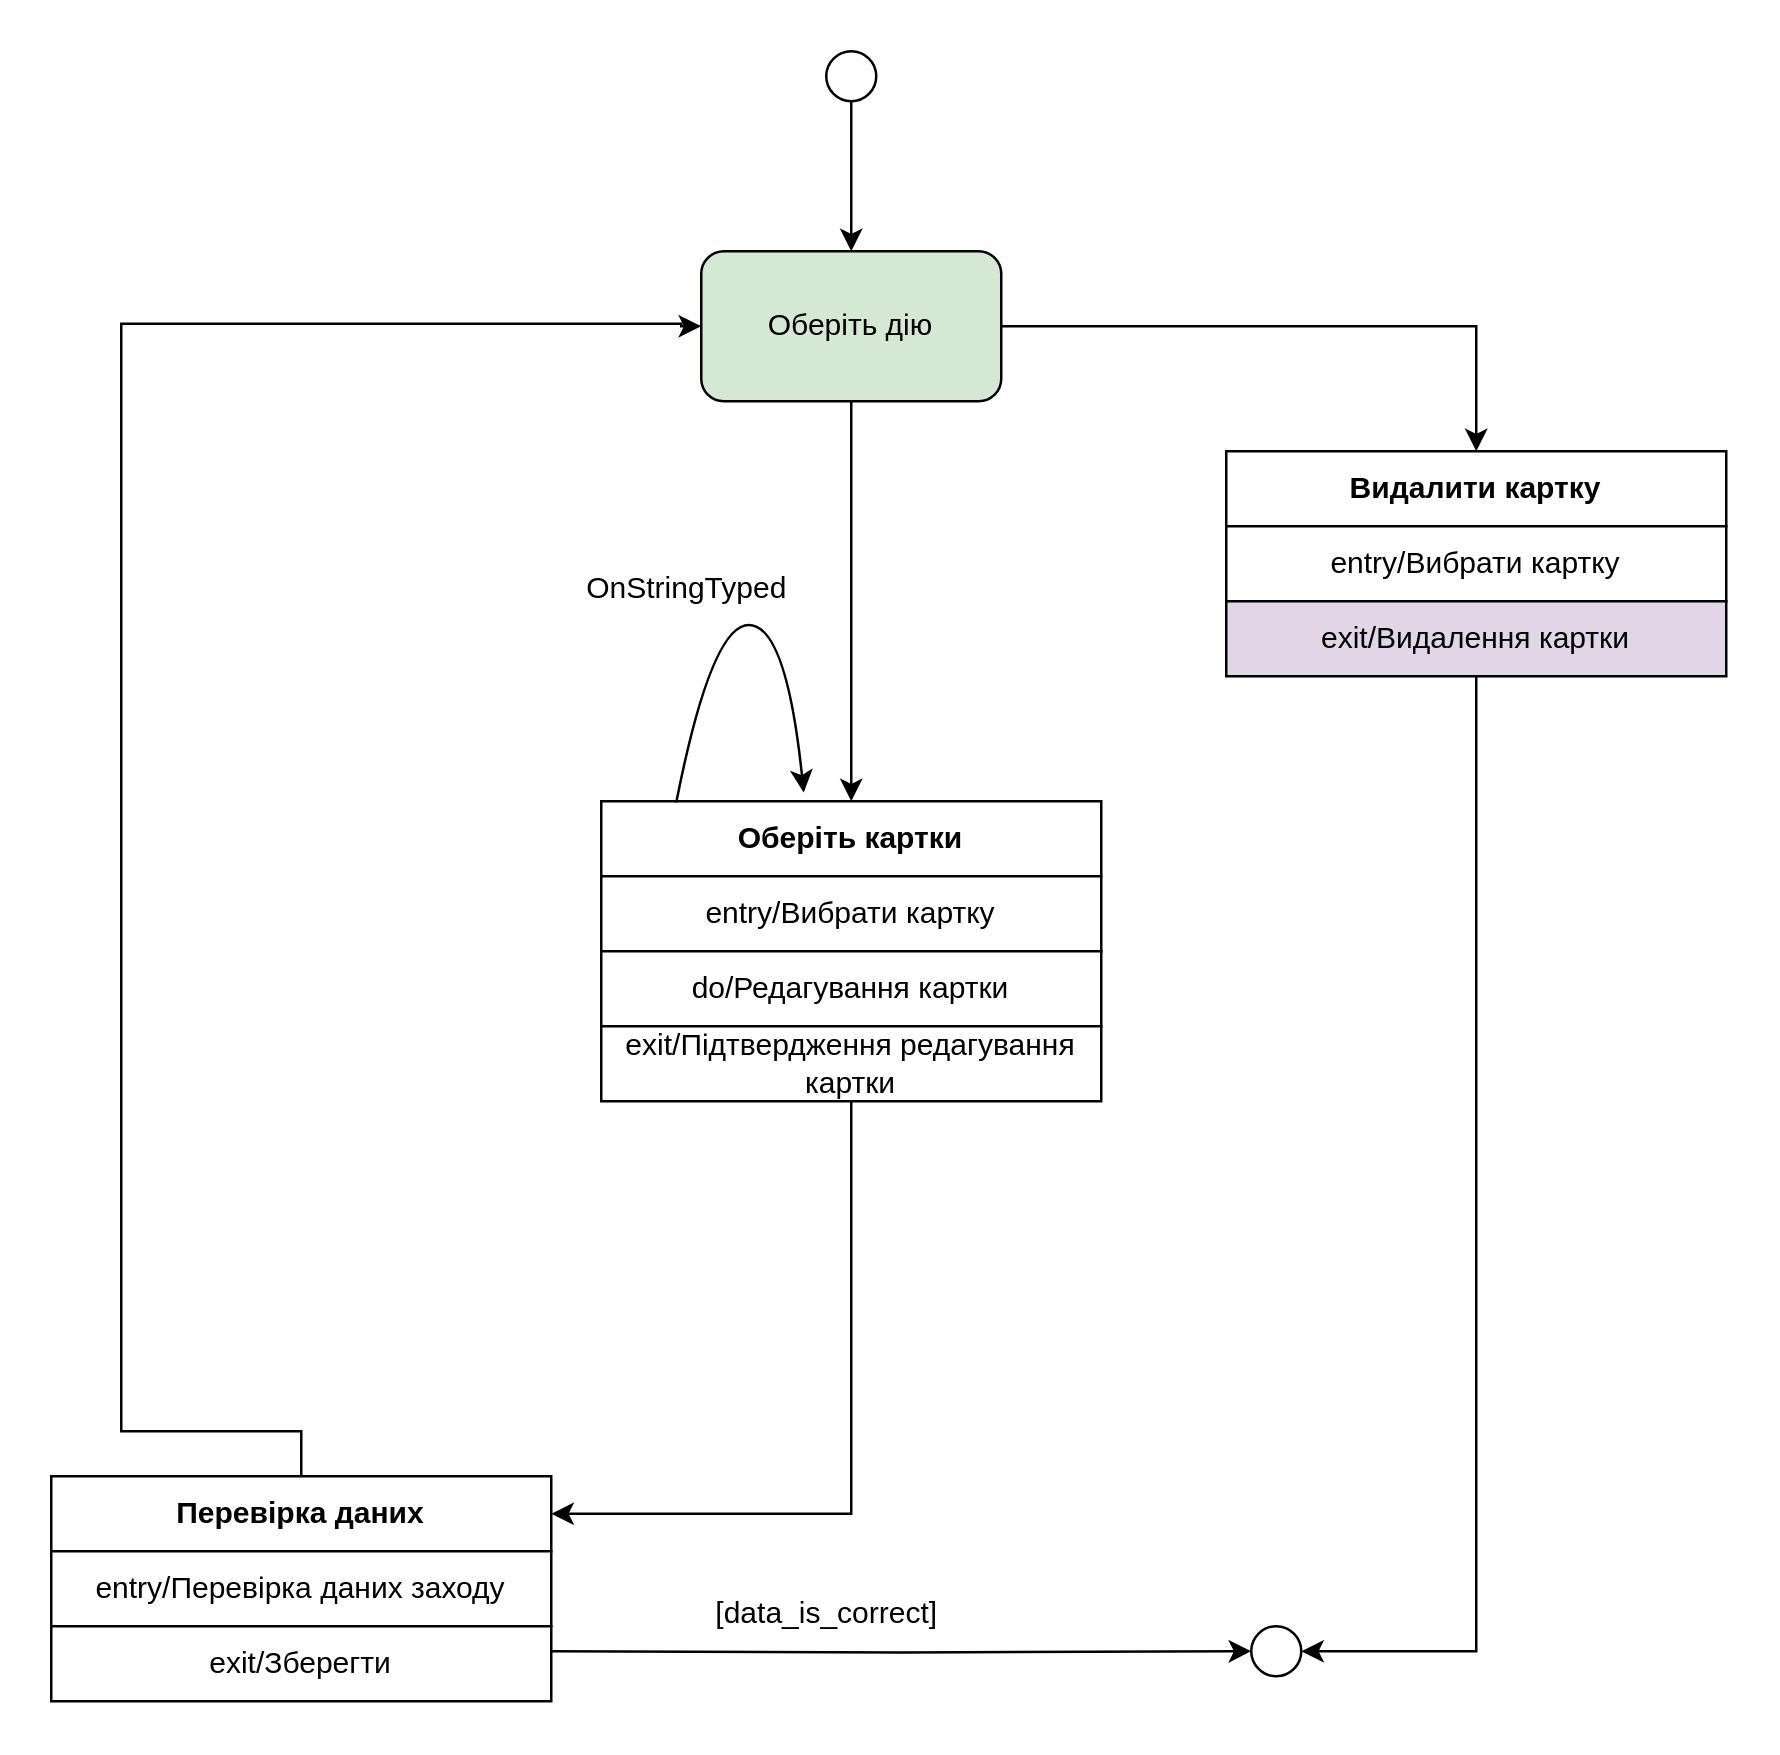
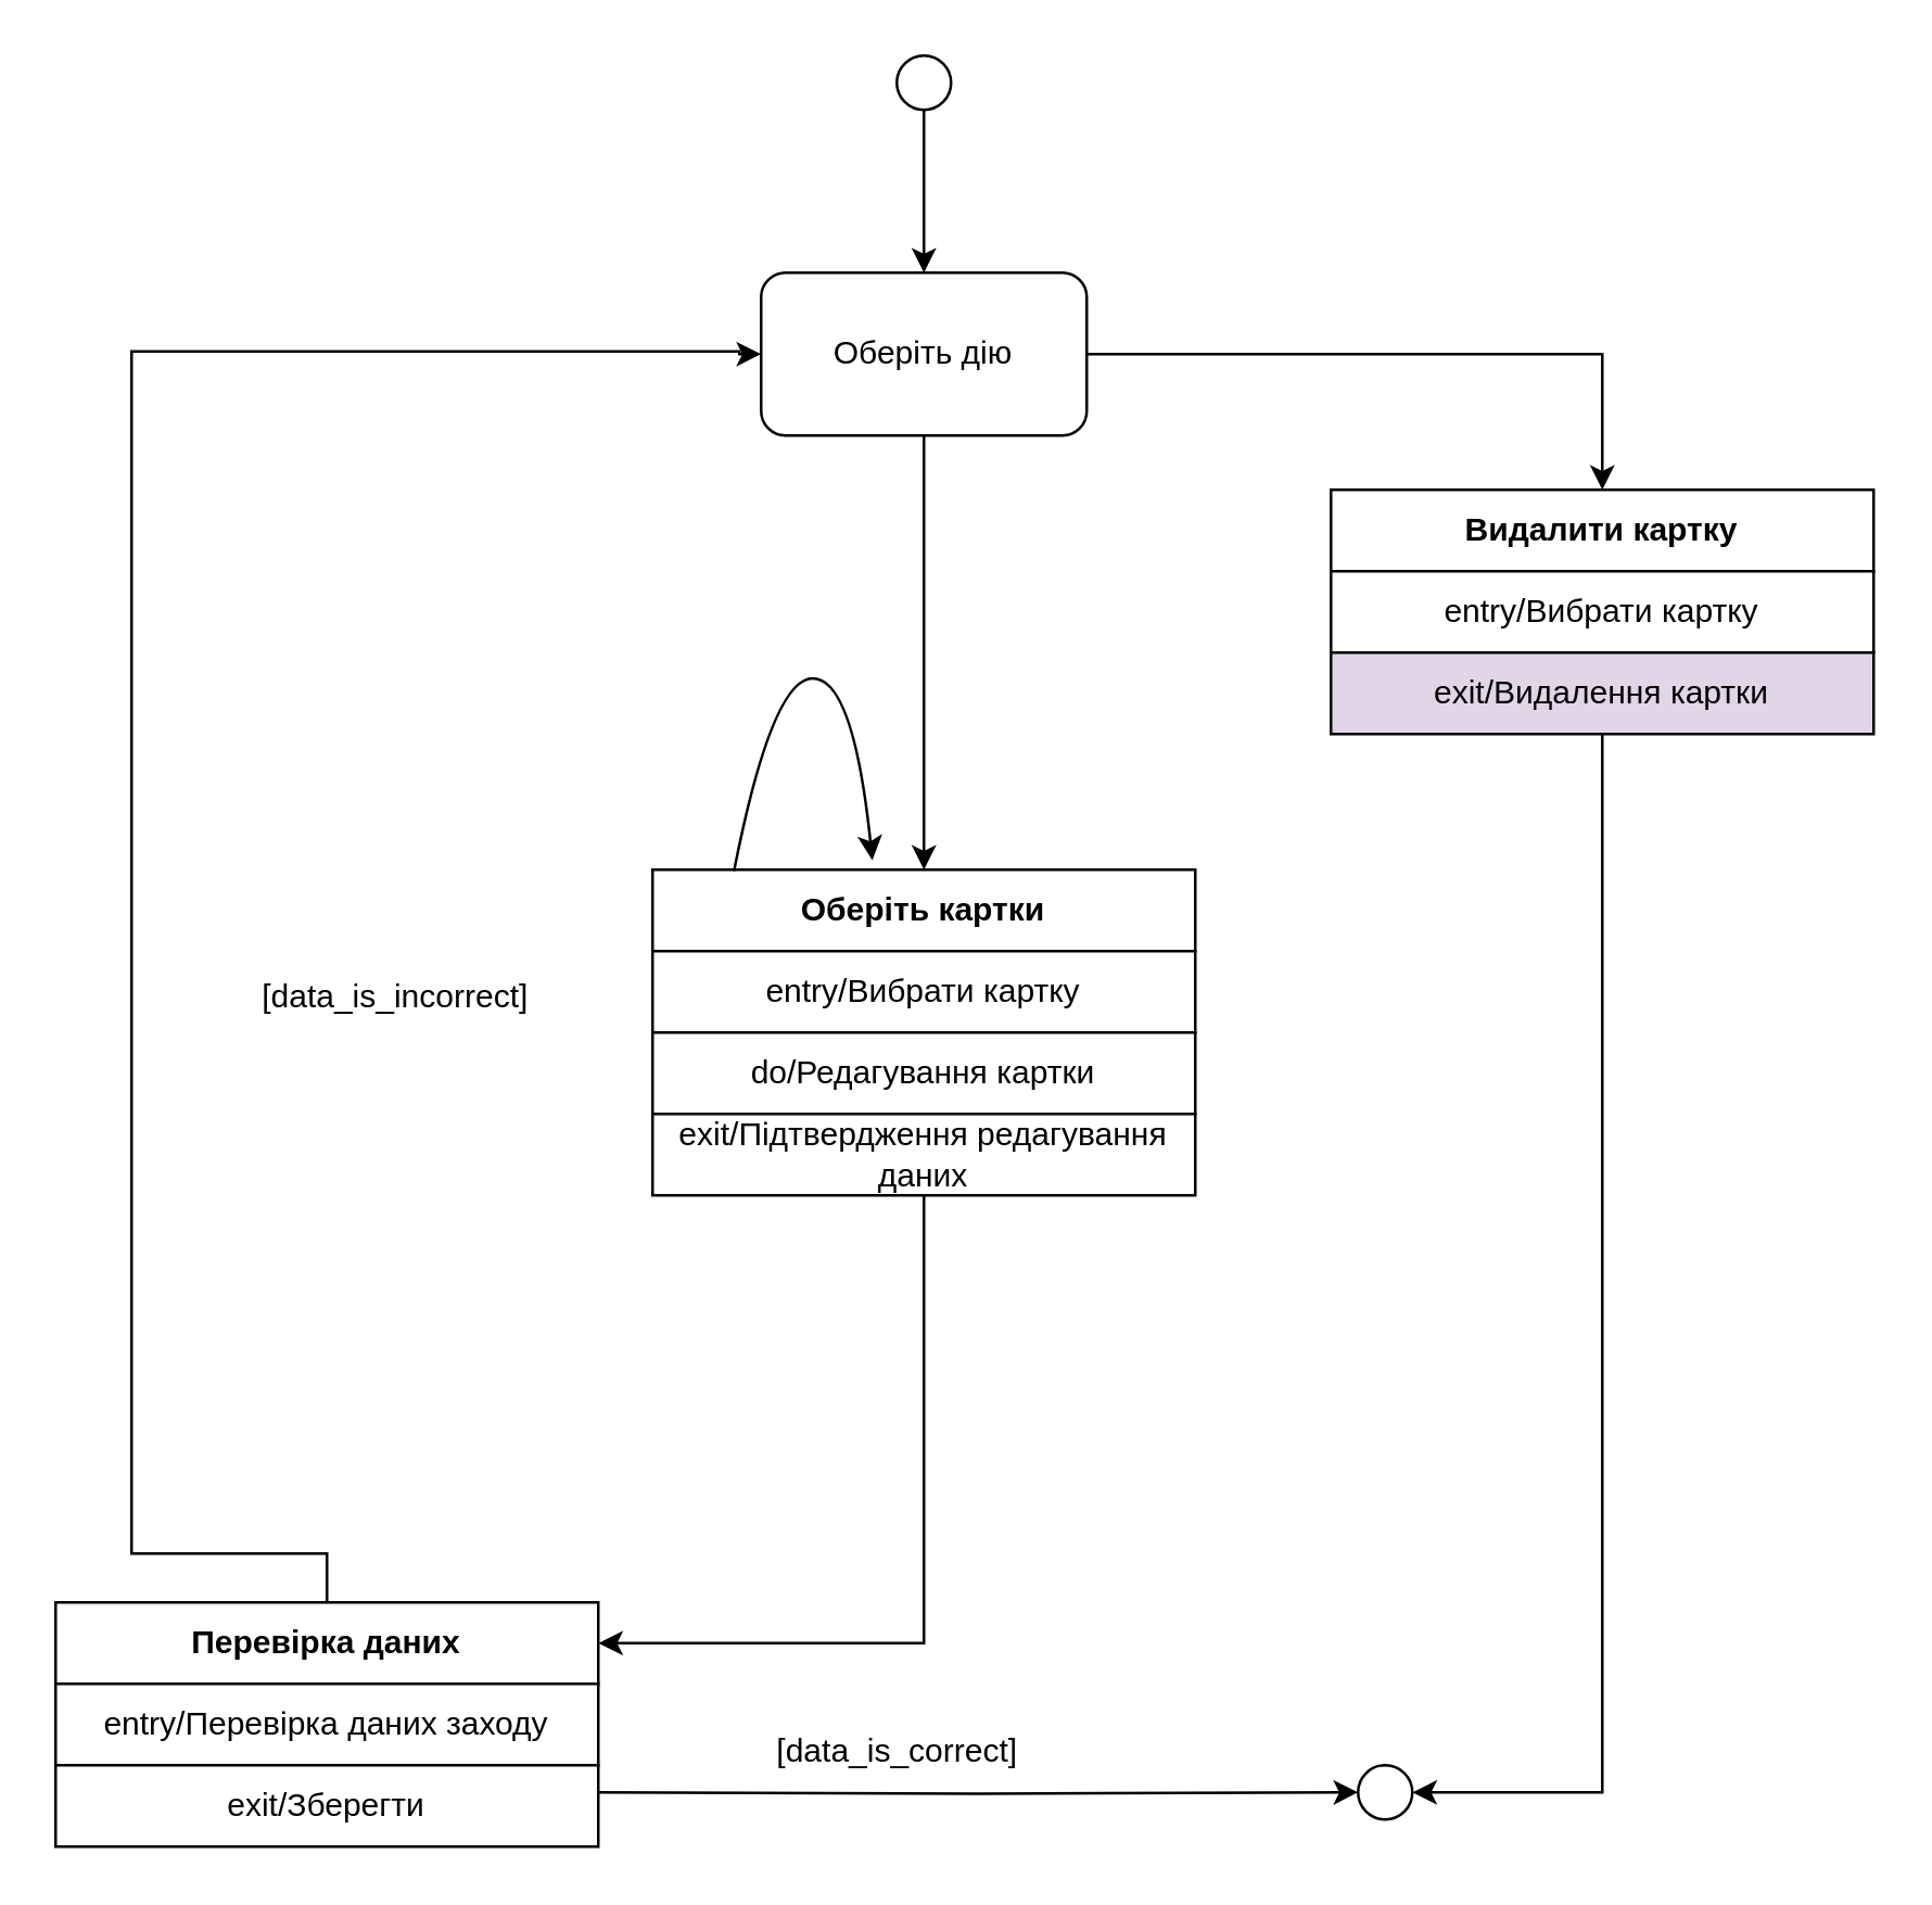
  <mxCell id="0" />
  <mxCell id="1" parent="0" />
  <mxCell id="2" style="edgeStyle=orthogonalEdgeStyle;rounded=0;orthogonalLoop=1;jettySize=auto;html=1;exitX=0.5;exitY=1;exitDx=0;exitDy=0;entryX=0.5;entryY=0;entryDx=0;entryDy=0;" parent="1" source="3" target="6" edge="1"><mxGeometry relative="1" as="geometry" /></mxCell>
  <mxCell id="3" value="" style="ellipse;whiteSpace=wrap;html=1;aspect=fixed;" parent="1" vertex="1"><mxGeometry x="330" y="20" width="20" height="20" as="geometry" /></mxCell>
  <mxCell id="4" style="edgeStyle=orthogonalEdgeStyle;rounded=0;orthogonalLoop=1;jettySize=auto;html=1;exitX=0.5;exitY=1;exitDx=0;exitDy=0;entryX=0.5;entryY=0;entryDx=0;entryDy=0;" parent="1" source="6" target="12" edge="1"><mxGeometry relative="1" as="geometry" /></mxCell>
  <mxCell id="5" style="edgeStyle=orthogonalEdgeStyle;rounded=0;orthogonalLoop=1;jettySize=auto;html=1;exitX=1;exitY=0.5;exitDx=0;exitDy=0;" parent="1" source="6" target="7" edge="1"><mxGeometry relative="1" as="geometry" /></mxCell>
- <mxCell id="6" value="Оберіть дію" style="rounded=1;whiteSpace=wrap;html=1;fillColor=#d5e8d4;" parent="1" vertex="1"><mxGeometry x="280" y="100" width="120" height="60" as="geometry" /></mxCell>
+ <mxCell id="6" value="Оберіть дію" style="rounded=1;whiteSpace=wrap;html=1;" parent="1" vertex="1"><mxGeometry x="280" y="100" width="120" height="60" as="geometry" /></mxCell>
  <mxCell id="7" value="&lt;b&gt;Видалити картку&lt;/b&gt;" style="rounded=0;whiteSpace=wrap;html=1;" parent="1" vertex="1"><mxGeometry x="490" y="180" width="200" height="30" as="geometry" /></mxCell>
  <mxCell id="8" value="entry/Вибрати картку" style="rounded=0;whiteSpace=wrap;html=1;" parent="1" vertex="1"><mxGeometry x="490" y="210" width="200" height="30" as="geometry" /></mxCell>
  <mxCell id="9" style="edgeStyle=orthogonalEdgeStyle;rounded=0;orthogonalLoop=1;jettySize=auto;html=1;exitX=0.5;exitY=1;exitDx=0;exitDy=0;entryX=1;entryY=0.5;entryDx=0;entryDy=0;" parent="1" source="10" target="16" edge="1"><mxGeometry relative="1" as="geometry"><mxPoint x="420" y="600" as="targetPoint" /></mxGeometry></mxCell>
  <mxCell id="10" value="&lt;span style=&quot;text-wrap: nowrap;&quot;&gt;exit/&lt;/span&gt;&lt;span style=&quot;text-wrap: nowrap;&quot;&gt;Видалення картки&lt;/span&gt;" style="rounded=0;whiteSpace=wrap;html=1;fillColor=#e1d5e7;" parent="1" vertex="1"><mxGeometry x="490" y="240" width="200" height="30" as="geometry" /></mxCell>
  <mxCell id="11" value="" style="group" parent="1" vertex="1" connectable="0"><mxGeometry x="240" y="320" width="200" height="120" as="geometry" /></mxCell>
  <mxCell id="12" value="&lt;b&gt;Оберіть картки&lt;/b&gt;" style="rounded=0;whiteSpace=wrap;html=1;" parent="11" vertex="1"><mxGeometry width="200" height="30" as="geometry" /></mxCell>
  <mxCell id="13" value="entry/Вибрати картку" style="rounded=0;whiteSpace=wrap;html=1;" parent="11" vertex="1"><mxGeometry y="30" width="200" height="30" as="geometry" /></mxCell>
  <mxCell id="14" value="&lt;span style=&quot;text-wrap: nowrap;&quot;&gt;do/Редагування картки&lt;/span&gt;" style="rounded=0;whiteSpace=wrap;html=1;" parent="11" vertex="1"><mxGeometry y="60" width="200" height="30" as="geometry" /></mxCell>
- <mxCell id="15" value="&lt;span style=&quot;text-wrap: nowrap;&quot;&gt;exit/&lt;/span&gt;&lt;span style=&quot;text-wrap: nowrap;&quot;&gt;Підтвердження&amp;nbsp;&lt;/span&gt;&lt;span style=&quot;text-wrap: nowrap; background-color: initial;&quot;&gt;редагування&lt;/span&gt;&lt;div&gt;&lt;span style=&quot;text-wrap: nowrap; background-color: initial;&quot;&gt;картки&lt;/span&gt;&lt;/div&gt;" style="rounded=0;whiteSpace=wrap;html=1;" parent="11" vertex="1"><mxGeometry y="90" width="200" height="30" as="geometry" /></mxCell>
+ <mxCell id="15" value="&lt;span style=&quot;text-wrap: nowrap;&quot;&gt;exit/&lt;/span&gt;&lt;span style=&quot;text-wrap: nowrap;&quot;&gt;Підтвердження&amp;nbsp;&lt;/span&gt;&lt;span style=&quot;text-wrap: nowrap; background-color: initial;&quot;&gt;редагування&lt;/span&gt;&lt;div&gt;&lt;span style=&quot;text-wrap: nowrap; background-color: initial;&quot;&gt;даних&lt;/span&gt;&lt;/div&gt;" style="rounded=0;whiteSpace=wrap;html=1;" parent="11" vertex="1"><mxGeometry y="90" width="200" height="30" as="geometry" /></mxCell>
  <mxCell id="16" value="" style="ellipse;whiteSpace=wrap;html=1;aspect=fixed;" parent="1" vertex="1"><mxGeometry x="500" y="650" width="20" height="20" as="geometry" /></mxCell>
  <mxCell id="17" style="edgeStyle=orthogonalEdgeStyle;rounded=0;orthogonalLoop=1;jettySize=auto;html=1;exitX=0.5;exitY=1;exitDx=0;exitDy=0;entryX=1;entryY=0.5;entryDx=0;entryDy=0;" parent="1" source="15" target="21" edge="1"><mxGeometry relative="1" as="geometry"><mxPoint x="340" y="570" as="targetPoint" /></mxGeometry></mxCell>
  <mxCell id="18" value="" style="curved=1;endArrow=classic;html=1;rounded=0;exitX=0.18;exitY=0.033;exitDx=0;exitDy=0;exitPerimeter=0;entryX=0.435;entryY=-0.1;entryDx=0;entryDy=0;entryPerimeter=0;" parent="1" edge="1"><mxGeometry width="50" height="50" relative="1" as="geometry"><mxPoint x="270" y="320.5" as="sourcePoint" /><mxPoint x="321" y="316.5" as="targetPoint" /><Array as="points"><mxPoint x="284" y="249.5" /><mxPoint x="314" y="249.5" /></Array></mxGeometry></mxCell>
- <mxCell id="19" value="OnStringTyped" style="text;html=1;align=center;verticalAlign=middle;resizable=0;points=[];autosize=1;strokeColor=none;fillColor=none;" parent="1" vertex="1"><mxGeometry x="224" y="220" width="100" height="30" as="geometry" /></mxCell>
  <mxCell id="20" value="" style="group" parent="1" vertex="1" connectable="0"><mxGeometry x="20" y="590" width="200" height="90" as="geometry" /></mxCell>
  <mxCell id="21" value="&lt;b&gt;Перевірка даних&lt;/b&gt;" style="rounded=0;whiteSpace=wrap;html=1;container=0;" parent="20" vertex="1"><mxGeometry width="200" height="30" as="geometry" /></mxCell>
  <mxCell id="22" value="entry/Перевірка даних заходу" style="rounded=0;whiteSpace=wrap;html=1;container=0;" parent="20" vertex="1"><mxGeometry y="30" width="200" height="30" as="geometry" /></mxCell>
  <mxCell id="23" value="&lt;span style=&quot;text-wrap: nowrap;&quot;&gt;exit/Зберегти&lt;/span&gt;" style="rounded=0;whiteSpace=wrap;html=1;container=0;" parent="20" vertex="1"><mxGeometry y="60" width="200" height="30" as="geometry" /></mxCell>
  <mxCell id="24" style="edgeStyle=orthogonalEdgeStyle;rounded=0;orthogonalLoop=1;jettySize=auto;html=1;entryX=0;entryY=0.5;entryDx=0;entryDy=0;exitX=0.5;exitY=0;exitDx=0;exitDy=0;" parent="1" target="6" edge="1" source="21"><mxGeometry relative="1" as="geometry"><mxPoint x="168.5" y="572" as="sourcePoint" /><Array as="points"><mxPoint x="120" y="572" /><mxPoint x="48" y="572" /><mxPoint x="48" y="129" /><mxPoint x="272" y="129" /><mxPoint x="272" y="130" /></Array><mxPoint x="272" y="178" as="targetPoint" /></mxGeometry></mxCell>
+ <mxCell id="25" value="[data_is_incorrect]" style="text;html=1;align=center;verticalAlign=middle;resizable=0;points=[];autosize=1;strokeColor=none;fillColor=none;" parent="1" vertex="1"><mxGeometry x="85" y="352" width="120" height="30" as="geometry" /></mxCell>
  <mxCell id="26" style="edgeStyle=orthogonalEdgeStyle;rounded=0;orthogonalLoop=1;jettySize=auto;html=1;entryX=0;entryY=0.5;entryDx=0;entryDy=0;" parent="1" target="16" edge="1"><mxGeometry relative="1" as="geometry"><mxPoint x="220" y="660" as="sourcePoint" /></mxGeometry></mxCell>
  <mxCell id="27" value="[data_is_correct]" style="text;html=1;align=center;verticalAlign=middle;resizable=0;points=[];autosize=1;strokeColor=none;fillColor=none;" parent="1" vertex="1"><mxGeometry x="275" y="630" width="110" height="30" as="geometry" /></mxCell>
